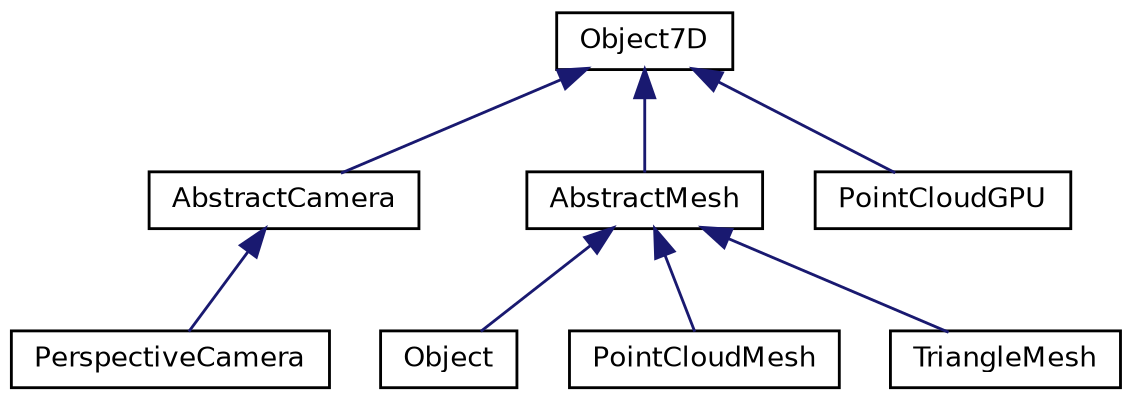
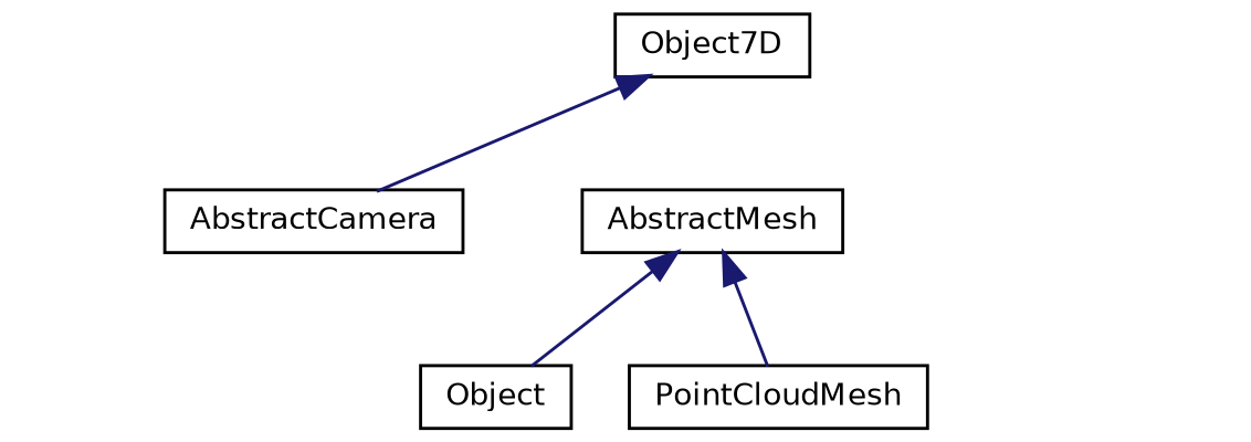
  digraph {
    rankdir=TB
    node [color=black fillcolor=white fontname=Helvetica fontsize=10 shape=record style=filled]
    edge [color=midnightblue dir=back fontname=Helvetica fontsize=10 labelfontname=Helvetica labelfontsize=10 style=solid]
    n1 [height=0.2 label=Object7D width=0.4]
    n2 [height=0.2 label=AbstractCamera width=0.4]
    n3 [height=0.2 label=AbstractMesh width=0.4]
-   n4 [height=0.2 label=PointCloudGPU width=0.4]
-   n5 [height=0.2 label=PerspectiveCamera width=0.4]
    n6 [height=0.2 label=Object width=0.4]
    n7 [height=0.2 label=PointCloudMesh width=0.4]
-   n8 [height=0.2 label=TriangleMesh width=0.4]
    n1 -> n2
-   n1 -> n3
-   n1 -> n4
-   n2 -> n5
    n3 -> n6
    n3 -> n7
-   n3 -> n8
  }
